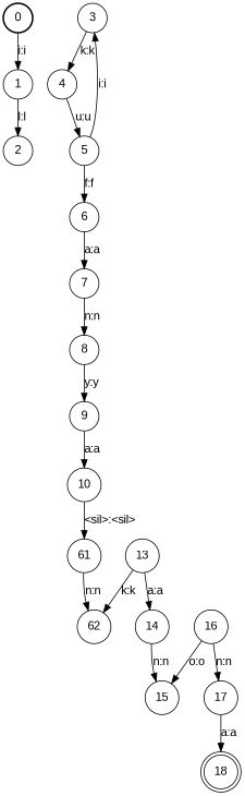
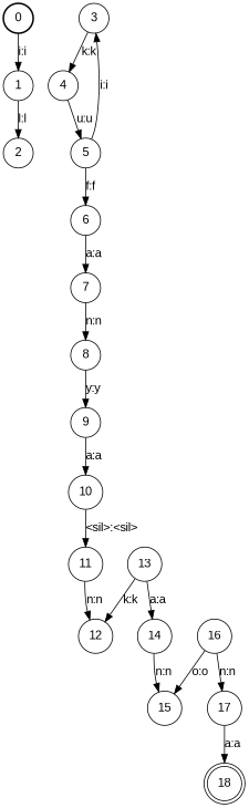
  digraph {
    fontname="Liberation Sans"
    nodesep=0.25
    rankdir=TB
    ranksep=0.4
    node [fontname="Liberation Sans" fontsize=14 shape=circle style=solid]
    edge [fontname="Liberation Sans" fontsize=14]
    n1 [label=0 style=bold]
    n2 [label=1]
    n3 [label=2]
    n4 [label=3]
    n5 [label=4]
    n6 [label=5]
    n7 [label=6]
    n8 [label=7]
    n9 [label=8]
    n10 [label=9]
    n11 [label=10]
-   n12 [label=61]
-   n13 [label=62]
+   n12 [label=11]
+   n13 [label=12]
    n14 [label=13]
    n15 [label=14]
    n16 [label=15]
    n17 [label=16]
    n18 [label=17]
    n19 [label=18 shape=doublecircle]
    n1 -> n2 [label="i:i"]
    n2 -> n3 [label="l:l"]
    n4 -> n5 [label="k:k"]
    n5 -> n6 [label="u:u"]
    n6 -> n4 [label="i:i"]
    n6 -> n7 [label="f:f"]
    n7 -> n8 [label="a:a"]
    n8 -> n9 [label="n:n"]
    n9 -> n10 [label="y:y"]
    n10 -> n11 [label="a:a"]
    n11 -> n12 [label="<sil>:<sil>"]
    n12 -> n13 [label="n:n"]
    n14 -> n13 [label="k:k"]
    n14 -> n15 [label="a:a"]
    n15 -> n16 [label="n:n"]
    n17 -> n16 [label="o:o"]
    n17 -> n18 [label="n:n"]
    n18 -> n19 [label="a:a"]
  }
